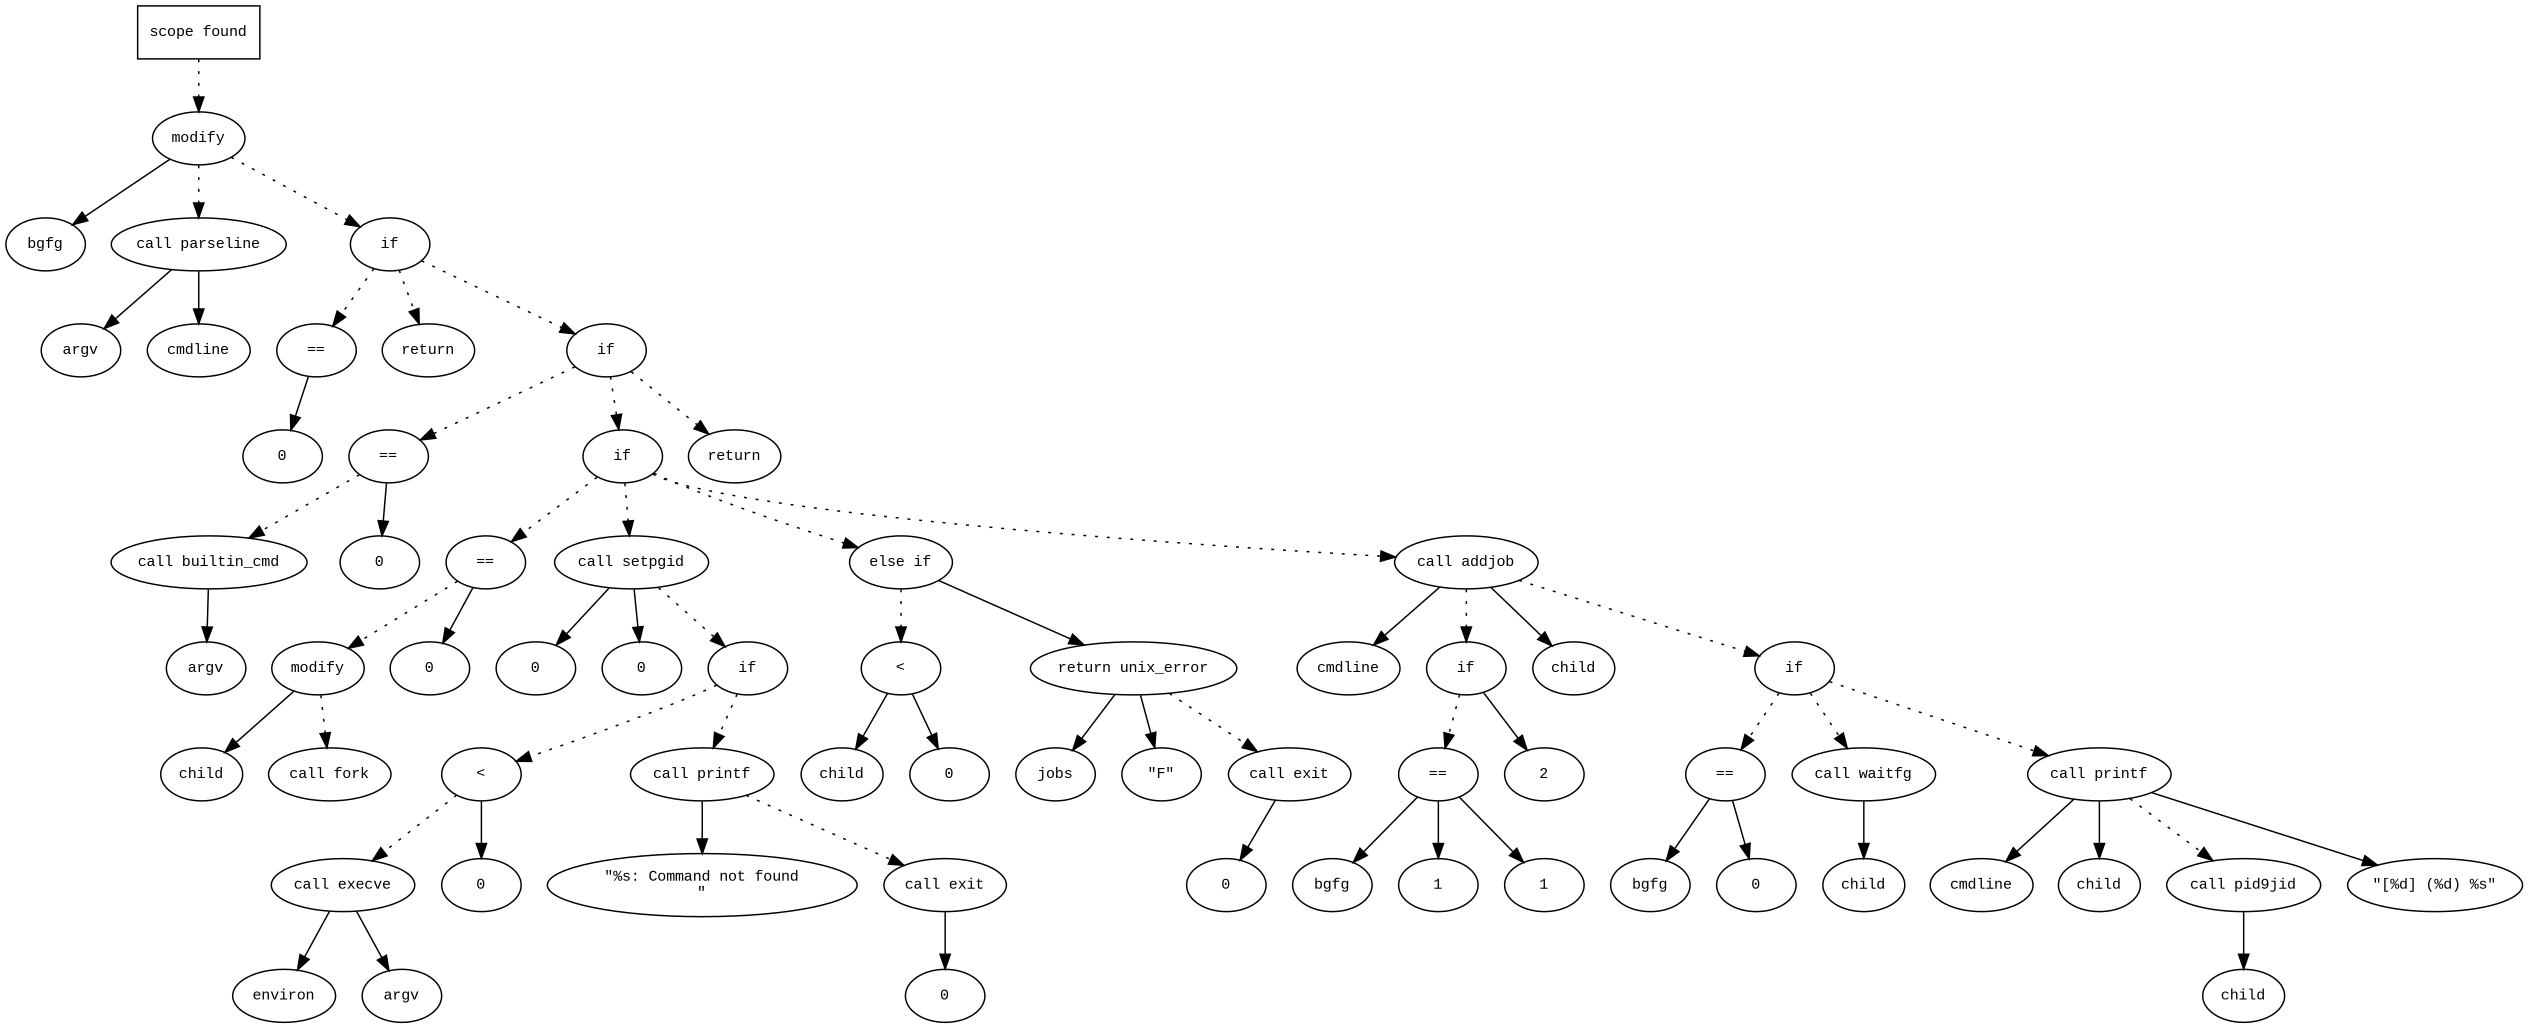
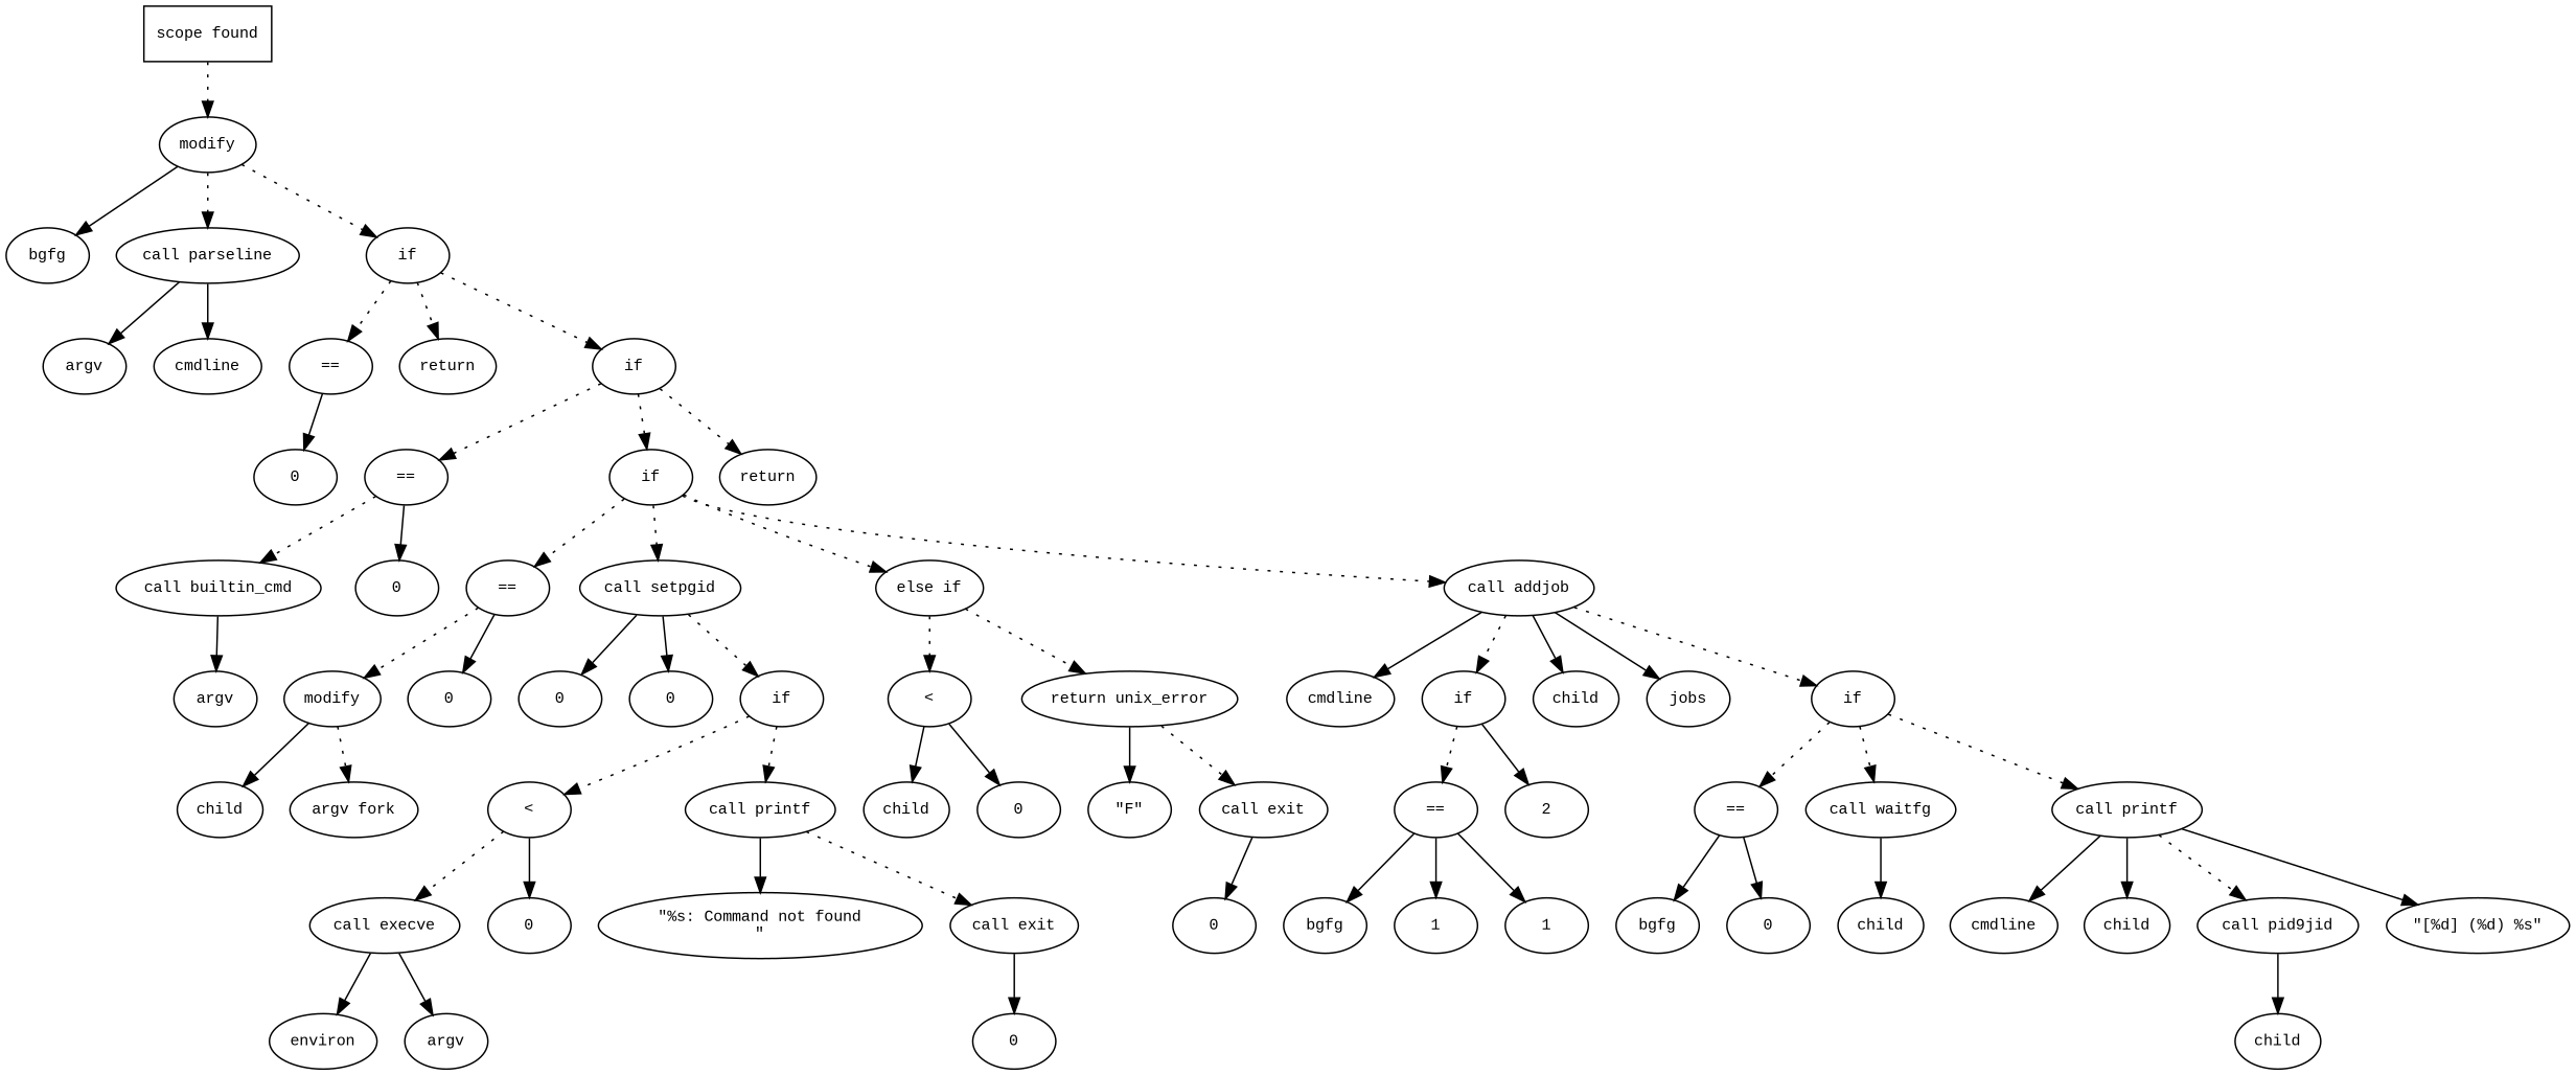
  digraph {
    fontname="Times New Roman"
    fontsize=10
    node [fontname="Courier New" fontsize=10 shape=ellipse]
    edge [fontname="Times New Roman" fontsize=10]
    n1 [label="scope found" shape=box]
    n2 [label=modify]
    n3 [label=bgfg]
    n4 [label="call parseline"]
    n5 [label=if]
    n6 [label=argv]
    n7 [label=cmdline]
    n8 [label="=="]
    n9 [label=return]
    n10 [label=if]
    n11 [label=0]
    n12 [label="=="]
    n13 [label=if]
    n14 [label=return]
    n15 [label="call builtin_cmd"]
    n16 [label=0]
    n17 [label="=="]
    n18 [label="call setpgid"]
    n19 [label="else if"]
    n20 [label="call addjob"]
    n21 [label=argv]
    n22 [label=modify]
    n23 [label=0]
    n24 [label=0]
    n25 [label=0]
    n26 [label=if]
    n27 [label="<"]
    n28 [label="return unix_error"]
    n29 [label=cmdline]
    n30 [label=if]
    n31 [label=child]
    n32 [label=jobs]
    n33 [label=if]
    n34 [label=child]
-   n35 [label="call fork"]
+   n35 [label="argv fork"]
    n36 [label="<"]
    n37 [label="call printf"]
    n38 [label="call execve"]
    n39 [label=0]
    n40 [label="\"%s: Command not found\n\""]
    n41 [label="call exit"]
    n42 [label=environ]
    n43 [label=argv]
    n44 [label=0]
    n45 [label=child]
    n46 [label=0]
    n47 [label="\"F\""]
    n48 [label="call exit"]
    n49 [label=0]
    n50 [label="=="]
    n51 [label=2]
    n52 [label="=="]
    n53 [label="call waitfg"]
    n54 [label="call printf"]
    n55 [label=bgfg]
    n56 [label=1]
    n57 [label=1]
    n58 [label=bgfg]
    n59 [label=0]
    n60 [label=child]
    n61 [label=cmdline]
    n62 [label=child]
    n63 [label="call pid9jid"]
    n64 [label="\"[%d] (%d) %s\""]
    n65 [label=child]
    n1 -> n2 [style=dotted]
    n2 -> n3
    n2 -> n4 [style=dotted]
    n2 -> n5 [style=dotted]
    n4 -> n6
    n4 -> n7
    n5 -> n8 [style=dotted]
    n5 -> n9 [style=dotted]
    n5 -> n10 [style=dotted]
    n8 -> n11
    n10 -> n12 [style=dotted]
    n10 -> n13 [style=dotted]
    n10 -> n14 [style=dotted]
    n12 -> n15 [style=dotted]
    n12 -> n16
    n13 -> n17 [style=dotted]
    n13 -> n18 [style=dotted]
    n13 -> n19 [style=dotted]
    n13 -> n20 [style=dotted]
    n15 -> n21
    n17 -> n22 [style=dotted]
    n17 -> n23
    n18 -> n24
    n18 -> n25
    n18 -> n26 [style=dotted]
    n19 -> n27 [style=dotted]
-   n19 -> n28 [style=solid]
+   n19 -> n28 [style=dotted]
    n20 -> n29
    n20 -> n30 [style=dotted]
    n20 -> n31
-   n28 -> n32
+   n20 -> n32
    n20 -> n33 [style=dotted]
    n22 -> n34
    n22 -> n35 [style=dotted]
    n26 -> n36 [style=dotted]
    n26 -> n37 [style=dotted]
    n27 -> n45
    n27 -> n46
    n28 -> n47
    n28 -> n48 [style=dotted]
    n30 -> n50 [style=dotted]
    n30 -> n51
    n33 -> n52 [style=dotted]
    n33 -> n53 [style=dotted]
    n33 -> n54 [style=dotted]
    n36 -> n38 [style=dotted]
    n36 -> n39
    n37 -> n40
    n37 -> n41 [style=dotted]
    n38 -> n42
    n38 -> n43
    n41 -> n44
    n48 -> n49
    n50 -> n55
    n50 -> n56
    n50 -> n57
    n52 -> n58
    n52 -> n59
    n53 -> n60
    n54 -> n61
    n54 -> n62
    n54 -> n63 [style=dotted]
    n54 -> n64
    n63 -> n65
  }
